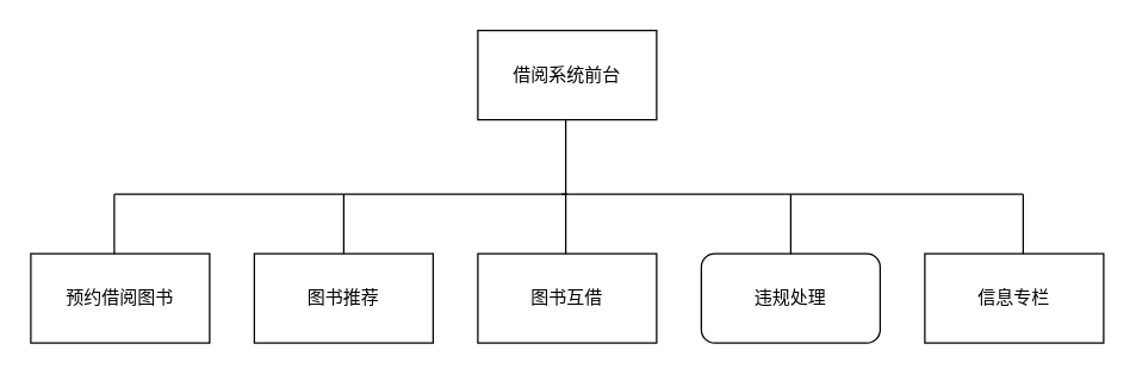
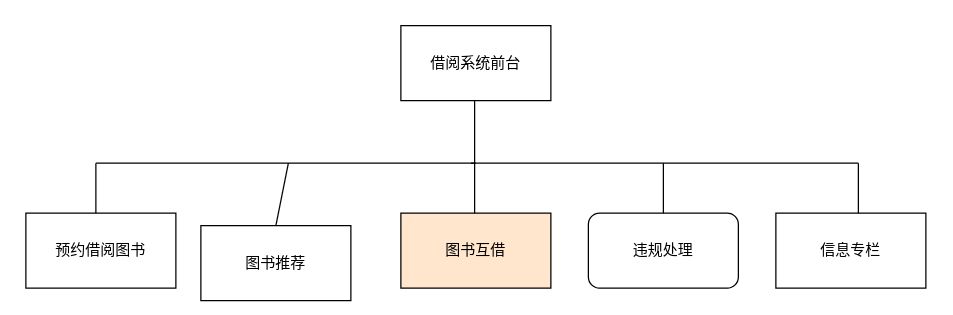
  <mxCell id="0" />
  <mxCell id="1" parent="0" />
  <mxCell id="2" value="借阅系统前台" style="rounded=0;whiteSpace=wrap;html=1;" vertex="1" parent="1"><mxGeometry x="320" y="20" width="120" height="60" as="geometry" /></mxCell>
  <mxCell id="3" value="预约借阅图书" style="rounded=0;whiteSpace=wrap;html=1;" vertex="1" parent="1"><mxGeometry x="20" y="170" width="120" height="60" as="geometry" /></mxCell>
- <mxCell id="4" value="图书推荐" style="rounded=0;whiteSpace=wrap;html=1;" vertex="1" parent="1"><mxGeometry x="170" y="170" width="120" height="60" as="geometry" /></mxCell>
- <mxCell id="5" value="图书互借" style="rounded=0;whiteSpace=wrap;html=1;" vertex="1" parent="1"><mxGeometry x="320" y="170" width="120" height="60" as="geometry" /></mxCell>
+ <mxCell id="4" value="图书推荐" style="rounded=0;whiteSpace=wrap;html=1;" vertex="1" parent="1"><mxGeometry x="160" y="180" width="120" height="60" as="geometry" /></mxCell>
+ <mxCell id="5" value="图书互借" style="rounded=0;whiteSpace=wrap;html=1;fillColor=#ffe6cc;" vertex="1" parent="1"><mxGeometry x="320" y="170" width="120" height="60" as="geometry" /></mxCell>
  <mxCell id="6" value="违规处理" style="whiteSpace=wrap;html=1;rounded=1;" vertex="1" parent="1"><mxGeometry x="470" y="170" width="120" height="60" as="geometry" /></mxCell>
  <mxCell id="7" value="信息专栏" style="rounded=0;whiteSpace=wrap;html=1;" vertex="1" parent="1"><mxGeometry x="620" y="170" width="120" height="60" as="geometry" /></mxCell>
  <mxCell id="8" value="" style="endArrow=none;html=1;rounded=0;" edge="1" parent="1"><mxGeometry width="50" height="50" relative="1" as="geometry"><mxPoint x="379" y="130" as="sourcePoint" /><mxPoint x="379" y="80" as="targetPoint" /></mxGeometry></mxCell>
  <mxCell id="9" value="" style="endArrow=none;html=1;rounded=0;" edge="1" parent="1"><mxGeometry width="50" height="50" relative="1" as="geometry"><mxPoint x="76" y="130" as="sourcePoint" /><mxPoint x="380" y="130" as="targetPoint" /></mxGeometry></mxCell>
  <mxCell id="10" value="" style="endArrow=none;html=1;rounded=0;exitX=0.5;exitY=0;exitDx=0;exitDy=0;" edge="1" parent="1"><mxGeometry width="50" height="50" relative="1" as="geometry"><mxPoint x="76" y="170" as="sourcePoint" /><mxPoint x="76" y="130" as="targetPoint" /></mxGeometry></mxCell>
  <mxCell id="11" value="" style="endArrow=none;html=1;rounded=0;exitX=0.5;exitY=0;exitDx=0;exitDy=0;" edge="1" parent="1" source="4"><mxGeometry width="50" height="50" relative="1" as="geometry"><mxPoint x="216" y="180" as="sourcePoint" /><mxPoint x="230" y="130" as="targetPoint" /></mxGeometry></mxCell>
  <mxCell id="12" value="" style="endArrow=none;html=1;rounded=0;" edge="1" parent="1"><mxGeometry width="50" height="50" relative="1" as="geometry"><mxPoint x="376" y="130" as="sourcePoint" /><mxPoint x="686" y="130" as="targetPoint" /></mxGeometry></mxCell>
  <mxCell id="13" value="" style="endArrow=none;html=1;rounded=0;" edge="1" parent="1"><mxGeometry width="50" height="50" relative="1" as="geometry"><mxPoint x="379" y="170" as="sourcePoint" /><mxPoint x="379" y="130" as="targetPoint" /><Array as="points"><mxPoint x="379" y="150" /></Array></mxGeometry></mxCell>
  <mxCell id="14" value="" style="endArrow=none;html=1;rounded=0;exitX=0.5;exitY=0;exitDx=0;exitDy=0;" edge="1" parent="1" source="6"><mxGeometry width="50" height="50" relative="1" as="geometry"><mxPoint x="506" y="170" as="sourcePoint" /><mxPoint x="530" y="130" as="targetPoint" /></mxGeometry></mxCell>
  <mxCell id="15" value="" style="endArrow=none;html=1;rounded=0;exitX=0.5;exitY=0;exitDx=0;exitDy=0;" edge="1" parent="1"><mxGeometry width="50" height="50" relative="1" as="geometry"><mxPoint x="686" y="170" as="sourcePoint" /><mxPoint x="686" y="130" as="targetPoint" /></mxGeometry></mxCell>
